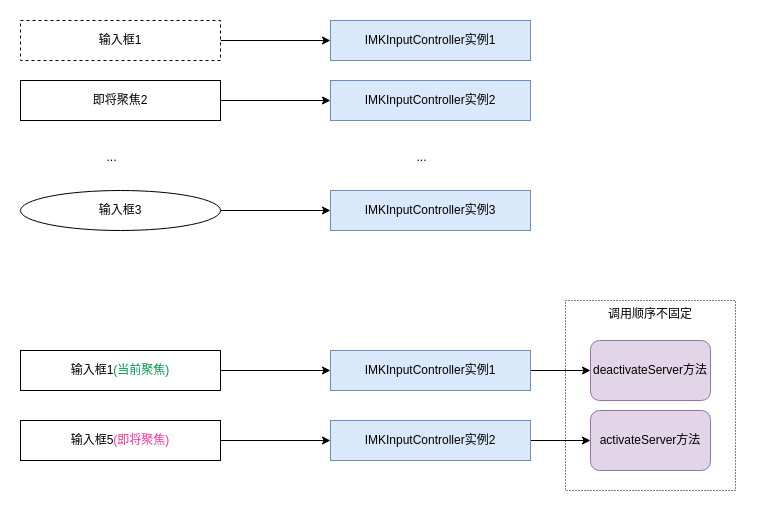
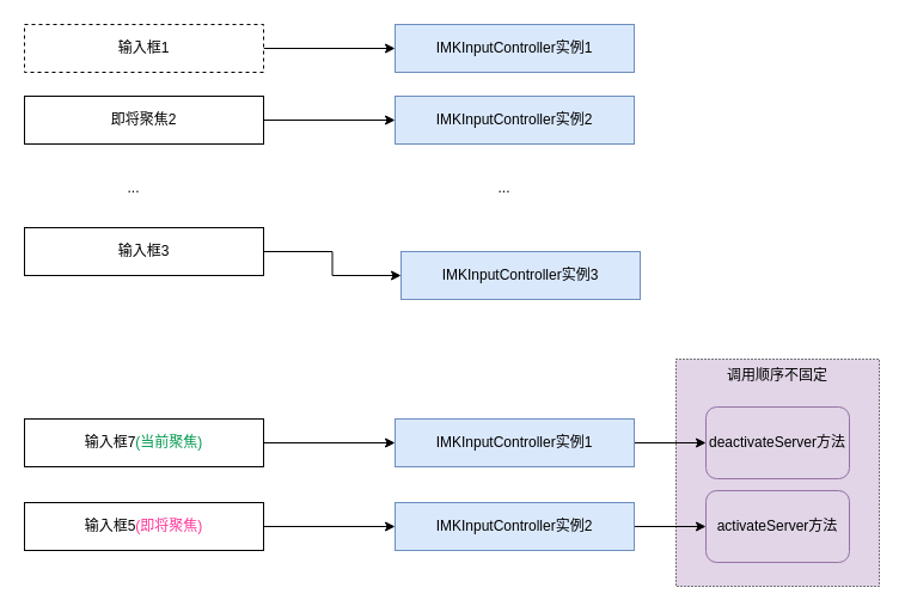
  <mxCell id="0" />
  <mxCell id="1" parent="0" />
- <mxCell id="2" value="调用顺序不固定" style="rounded=0;whiteSpace=wrap;html=1;verticalAlign=top;dashed=1;dashPattern=1 2;" vertex="1" parent="1"><mxGeometry x="565" y="300" width="170" height="190" as="geometry" /></mxCell>
+ <mxCell id="2" value="调用顺序不固定" style="rounded=0;whiteSpace=wrap;html=1;verticalAlign=top;dashed=1;dashPattern=1 2;fillColor=#e1d5e7;" vertex="1" parent="1"><mxGeometry x="565" y="300" width="170" height="190" as="geometry" /></mxCell>
  <mxCell id="3" style="edgeStyle=orthogonalEdgeStyle;rounded=0;orthogonalLoop=1;jettySize=auto;html=1;exitX=1;exitY=0.5;exitDx=0;exitDy=0;entryX=0;entryY=0.5;entryDx=0;entryDy=0;" edge="1" parent="1" source="4" target="10"><mxGeometry relative="1" as="geometry" /></mxCell>
  <mxCell id="4" value="输入框1" style="rounded=0;whiteSpace=wrap;html=1;dashed=1;" vertex="1" parent="1"><mxGeometry x="20" y="20" width="200" height="40" as="geometry" /></mxCell>
  <mxCell id="5" style="edgeStyle=orthogonalEdgeStyle;rounded=0;orthogonalLoop=1;jettySize=auto;html=1;exitX=1;exitY=0.5;exitDx=0;exitDy=0;" edge="1" parent="1" source="6" target="11"><mxGeometry relative="1" as="geometry" /></mxCell>
- <mxCell id="6" value="输入框3" style="ellipse;whiteSpace=wrap;html=1;" vertex="1" parent="1"><mxGeometry x="20" y="190" width="200" height="40" as="geometry" /></mxCell>
+ <mxCell id="6" value="输入框3" style="rounded=0;whiteSpace=wrap;html=1;" vertex="1" parent="1"><mxGeometry x="20" y="190" width="200" height="40" as="geometry" /></mxCell>
  <mxCell id="7" style="edgeStyle=orthogonalEdgeStyle;rounded=0;orthogonalLoop=1;jettySize=auto;html=1;exitX=1;exitY=0.5;exitDx=0;exitDy=0;" edge="1" parent="1" source="8" target="12"><mxGeometry relative="1" as="geometry" /></mxCell>
  <mxCell id="8" value="即将聚焦2" style="rounded=0;whiteSpace=wrap;html=1;" vertex="1" parent="1"><mxGeometry x="20" y="80" width="200" height="40" as="geometry" /></mxCell>
  <mxCell id="9" value="..." style="text;html=1;align=center;verticalAlign=middle;resizable=0;points=[];autosize=1;strokeColor=none;fillColor=none;" vertex="1" parent="1"><mxGeometry x="96" y="142" width="30" height="30" as="geometry" /></mxCell>
  <mxCell id="10" value="IMKInputController实例1" style="rounded=0;whiteSpace=wrap;html=1;fillColor=#dae8fc;strokeColor=#6c8ebf;" vertex="1" parent="1"><mxGeometry x="330" y="20" width="200" height="40" as="geometry" /></mxCell>
- <mxCell id="11" value="IMKInputController实例3" style="rounded=0;whiteSpace=wrap;html=1;fillColor=#dae8fc;strokeColor=#6c8ebf;" vertex="1" parent="1"><mxGeometry x="330" y="190" width="200" height="40" as="geometry" /></mxCell>
+ <mxCell id="11" value="IMKInputController实例3" style="rounded=0;whiteSpace=wrap;html=1;fillColor=#dae8fc;strokeColor=#6c8ebf;" vertex="1" parent="1"><mxGeometry x="335" y="210" width="200" height="40" as="geometry" /></mxCell>
  <mxCell id="12" value="IMKInputController实例2" style="rounded=0;whiteSpace=wrap;html=1;fillColor=#dae8fc;strokeColor=#6c8ebf;" vertex="1" parent="1"><mxGeometry x="330" y="80" width="200" height="40" as="geometry" /></mxCell>
  <mxCell id="13" value="..." style="text;html=1;align=center;verticalAlign=middle;resizable=0;points=[];autosize=1;strokeColor=none;fillColor=none;" vertex="1" parent="1"><mxGeometry x="406" y="142" width="30" height="30" as="geometry" /></mxCell>
  <mxCell id="14" style="edgeStyle=orthogonalEdgeStyle;rounded=0;orthogonalLoop=1;jettySize=auto;html=1;exitX=1;exitY=0.5;exitDx=0;exitDy=0;entryX=0;entryY=0.5;entryDx=0;entryDy=0;" edge="1" parent="1" source="15" target="19"><mxGeometry relative="1" as="geometry" /></mxCell>
- <mxCell id="15" value="输入框1&lt;font color=&quot;#00994d&quot;&gt;(当前聚焦)&lt;/font&gt;" style="rounded=0;whiteSpace=wrap;html=1;" vertex="1" parent="1"><mxGeometry x="20" y="350" width="200" height="40" as="geometry" /></mxCell>
+ <mxCell id="15" value="输入框7&lt;font color=&quot;#00994d&quot;&gt;(当前聚焦)&lt;/font&gt;" style="rounded=0;whiteSpace=wrap;html=1;" vertex="1" parent="1"><mxGeometry x="20" y="350" width="200" height="40" as="geometry" /></mxCell>
  <mxCell id="16" style="edgeStyle=orthogonalEdgeStyle;rounded=0;orthogonalLoop=1;jettySize=auto;html=1;exitX=1;exitY=0.5;exitDx=0;exitDy=0;" edge="1" parent="1" source="17" target="21"><mxGeometry relative="1" as="geometry" /></mxCell>
  <mxCell id="17" value="输入框5&lt;font color=&quot;#ff3399&quot;&gt;(即将聚焦)&lt;/font&gt;" style="rounded=0;whiteSpace=wrap;html=1;" vertex="1" parent="1"><mxGeometry x="20" y="420" width="200" height="40" as="geometry" /></mxCell>
  <mxCell id="18" style="edgeStyle=orthogonalEdgeStyle;rounded=0;orthogonalLoop=1;jettySize=auto;html=1;exitX=1;exitY=0.5;exitDx=0;exitDy=0;" edge="1" parent="1" source="19" target="22"><mxGeometry relative="1" as="geometry" /></mxCell>
  <mxCell id="19" value="IMKInputController实例1" style="rounded=0;whiteSpace=wrap;html=1;fillColor=#dae8fc;strokeColor=#6c8ebf;" vertex="1" parent="1"><mxGeometry x="330" y="350" width="200" height="40" as="geometry" /></mxCell>
  <mxCell id="20" style="edgeStyle=orthogonalEdgeStyle;rounded=0;orthogonalLoop=1;jettySize=auto;html=1;exitX=1;exitY=0.5;exitDx=0;exitDy=0;" edge="1" parent="1" source="21" target="23"><mxGeometry relative="1" as="geometry" /></mxCell>
  <mxCell id="21" value="IMKInputController实例2" style="rounded=0;whiteSpace=wrap;html=1;fillColor=#dae8fc;strokeColor=#6c8ebf;" vertex="1" parent="1"><mxGeometry x="330" y="420" width="200" height="40" as="geometry" /></mxCell>
  <mxCell id="22" value="deactivateServer方法" style="rounded=1;whiteSpace=wrap;html=1;fillColor=#e1d5e7;strokeColor=#9673a6;" vertex="1" parent="1"><mxGeometry x="590" y="340" width="120" height="60" as="geometry" /></mxCell>
  <mxCell id="23" value="activateServer方法" style="rounded=1;whiteSpace=wrap;html=1;fillColor=#e1d5e7;strokeColor=#9673a6;" vertex="1" parent="1"><mxGeometry x="590" y="410" width="120" height="60" as="geometry" /></mxCell>
